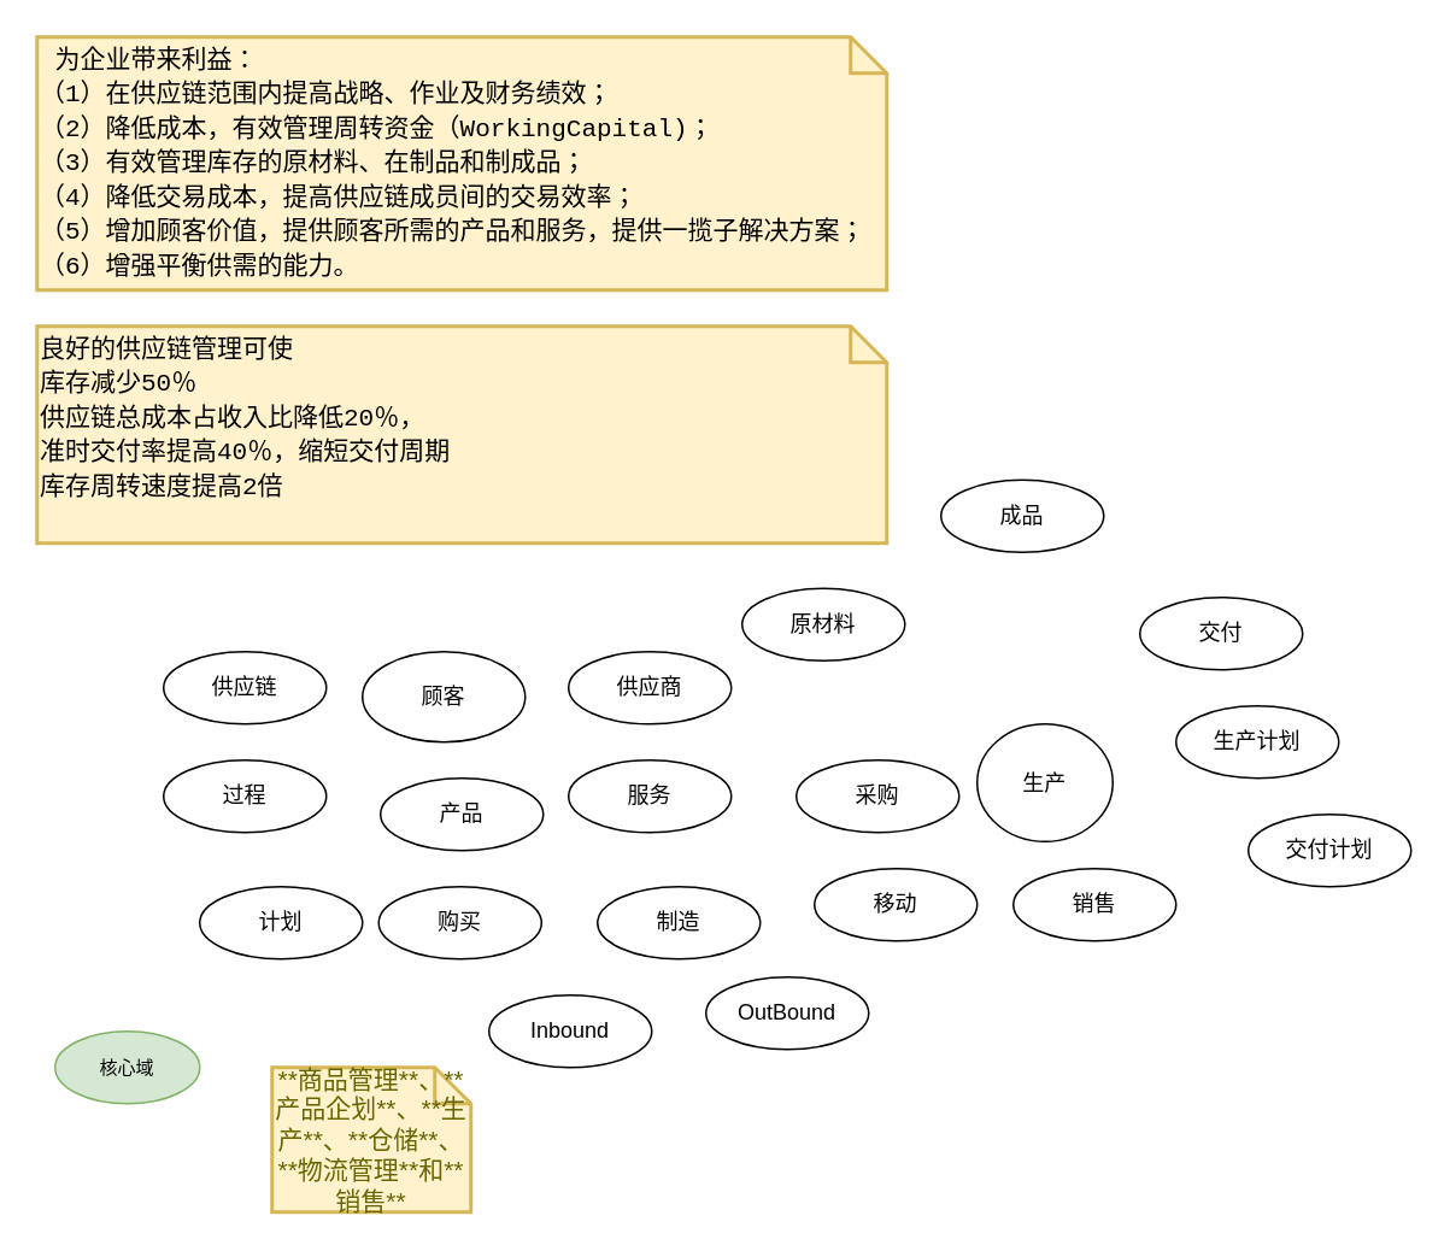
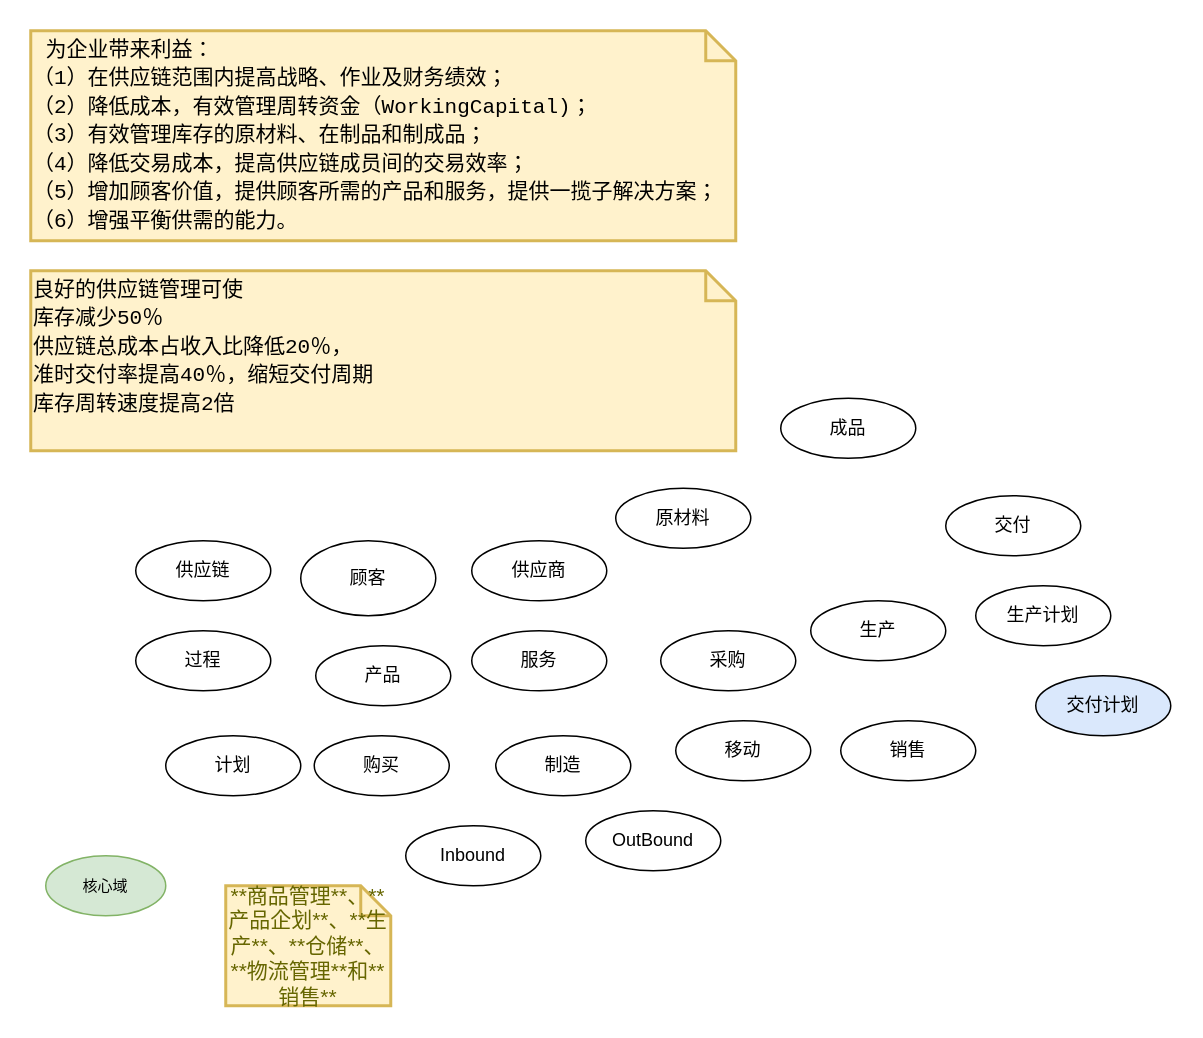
  <mxCell id="0" />
  <mxCell id="1" parent="0" />
  <mxCell id="2" value="供应链" style="ellipse;whiteSpace=wrap;html=1;" vertex="1" parent="1"><mxGeometry x="90" y="360" width="90" height="40" as="geometry" /></mxCell>
  <mxCell id="3" value="顾客" style="ellipse;whiteSpace=wrap;html=1;" vertex="1" parent="1"><mxGeometry x="200" y="360" width="90" height="50" as="geometry" /></mxCell>
  <mxCell id="4" value="供应商" style="ellipse;whiteSpace=wrap;html=1;" vertex="1" parent="1"><mxGeometry x="314" y="360" width="90" height="40" as="geometry" /></mxCell>
  <mxCell id="5" value="过程" style="ellipse;whiteSpace=wrap;html=1;" vertex="1" parent="1"><mxGeometry x="90" y="420" width="90" height="40" as="geometry" /></mxCell>
  <mxCell id="6" value="产品" style="ellipse;whiteSpace=wrap;html=1;" vertex="1" parent="1"><mxGeometry x="210" y="430" width="90" height="40" as="geometry" /></mxCell>
  <mxCell id="7" value="服务" style="ellipse;whiteSpace=wrap;html=1;" vertex="1" parent="1"><mxGeometry x="314" y="420" width="90" height="40" as="geometry" /></mxCell>
  <mxCell id="8" value="原材料" style="ellipse;whiteSpace=wrap;html=1;" vertex="1" parent="1"><mxGeometry x="410" y="325" width="90" height="40" as="geometry" /></mxCell>
  <mxCell id="9" value="采购" style="ellipse;whiteSpace=wrap;html=1;" vertex="1" parent="1"><mxGeometry x="440" y="420" width="90" height="40" as="geometry" /></mxCell>
  <mxCell id="10" value="成品" style="ellipse;whiteSpace=wrap;html=1;" vertex="1" parent="1"><mxGeometry x="520" y="265" width="90" height="40" as="geometry" /></mxCell>
  <mxCell id="11" value="销售" style="ellipse;whiteSpace=wrap;html=1;" vertex="1" parent="1"><mxGeometry x="560" y="480" width="90" height="40" as="geometry" /></mxCell>
  <mxCell id="12" value="计划" style="ellipse;whiteSpace=wrap;html=1;" vertex="1" parent="1"><mxGeometry x="110" y="490" width="90" height="40" as="geometry" /></mxCell>
  <mxCell id="13" value="购买" style="ellipse;whiteSpace=wrap;html=1;" vertex="1" parent="1"><mxGeometry x="209" y="490" width="90" height="40" as="geometry" /></mxCell>
  <mxCell id="14" value="制造" style="ellipse;whiteSpace=wrap;html=1;" vertex="1" parent="1"><mxGeometry x="330" y="490" width="90" height="40" as="geometry" /></mxCell>
  <mxCell id="15" value="移动" style="ellipse;whiteSpace=wrap;html=1;" vertex="1" parent="1"><mxGeometry x="450" y="480" width="90" height="40" as="geometry" /></mxCell>
  <mxCell id="16" value="&lt;div style=&quot;font-family: Consolas, &amp;quot;Courier New&amp;quot;, monospace; font-size: 14px; line-height: 19px;&quot;&gt;&lt;div style=&quot;&quot;&gt;&lt;font color=&quot;#000000&quot;&gt;&amp;nbsp;为企业带来利益：&lt;/font&gt;&lt;/div&gt;&lt;div style=&quot;&quot;&gt;&lt;font color=&quot;#000000&quot;&gt;（1）在供应链范围内提高战略、作业及财务绩效；&lt;/font&gt;&lt;/div&gt;&lt;div style=&quot;&quot;&gt;&lt;font color=&quot;#000000&quot;&gt;（2）降低成本，有效管理周转资金（WorkingCapital)；&lt;/font&gt;&lt;/div&gt;&lt;div style=&quot;&quot;&gt;&lt;font color=&quot;#000000&quot;&gt;（3）有效管理库存的原材料、在制品和制成品；&lt;/font&gt;&lt;/div&gt;&lt;div style=&quot;&quot;&gt;&lt;font color=&quot;#000000&quot;&gt;（4）降低交易成本，提高供应链成员间的交易效率；&lt;/font&gt;&lt;/div&gt;&lt;div style=&quot;&quot;&gt;&lt;font color=&quot;#000000&quot;&gt;（5）增加顾客价值，提供顾客所需的产品和服务，提供一揽子解决方案；&lt;/font&gt;&lt;/div&gt;&lt;div style=&quot;&quot;&gt;&lt;font color=&quot;#000000&quot;&gt;（6）增强平衡供需的能力。&lt;/font&gt;&lt;/div&gt;&lt;/div&gt;" style="shape=note;strokeWidth=2;fontSize=10;size=20;whiteSpace=wrap;html=1;fillColor=#fff2cc;strokeColor=#d6b656;fontColor=#666600;align=left;" vertex="1" parent="1"><mxGeometry x="20" y="20" width="470" height="140" as="geometry" /></mxCell>
  <mxCell id="17" value="&lt;div style=&quot;font-family: Consolas, &amp;quot;Courier New&amp;quot;, monospace; line-height: 19px;&quot;&gt;&lt;font color=&quot;#000000&quot;&gt;良好的供应链管理可使&lt;/font&gt;&lt;/div&gt;&lt;div style=&quot;font-family: Consolas, &amp;quot;Courier New&amp;quot;, monospace; line-height: 19px;&quot;&gt;&lt;font color=&quot;#000000&quot;&gt;库存减少50％&lt;/font&gt;&lt;/div&gt;&lt;div style=&quot;font-family: Consolas, &amp;quot;Courier New&amp;quot;, monospace; line-height: 19px;&quot;&gt;&lt;font color=&quot;#000000&quot;&gt;供应链总成本占收入比降低20％，&lt;/font&gt;&lt;/div&gt;&lt;div style=&quot;font-family: Consolas, &amp;quot;Courier New&amp;quot;, monospace; line-height: 19px;&quot;&gt;&lt;font color=&quot;#000000&quot;&gt;准时交付率提高40％，缩短交付周期&lt;/font&gt;&lt;/div&gt;&lt;div style=&quot;font-family: Consolas, &amp;quot;Courier New&amp;quot;, monospace; line-height: 19px;&quot;&gt;&lt;span style=&quot;color: rgb(0, 0, 0);&quot;&gt;库存周转速度提高2倍&lt;/span&gt;&lt;/div&gt;&lt;span style=&quot;color: rgb(0, 0, 0); font-family: Consolas, &amp;quot;Courier New&amp;quot;, monospace;&quot;&gt;&lt;br&gt;&lt;/span&gt;" style="shape=note;strokeWidth=2;fontSize=14;size=20;whiteSpace=wrap;html=1;fillColor=#fff2cc;strokeColor=#d6b656;fontColor=#666600;labelBackgroundColor=none;align=left;" vertex="1" parent="1"><mxGeometry x="20" y="180" width="470" height="120" as="geometry" /></mxCell>
- <mxCell id="18" value="生产" style="ellipse;whiteSpace=wrap;html=1;" vertex="1" parent="1"><mxGeometry x="540" y="400" width="75" height="65" as="geometry" /></mxCell>
+ <mxCell id="18" value="生产" style="ellipse;whiteSpace=wrap;html=1;" vertex="1" parent="1"><mxGeometry x="540" y="400" width="90" height="40" as="geometry" /></mxCell>
  <mxCell id="19" value="交付" style="ellipse;whiteSpace=wrap;html=1;" vertex="1" parent="1"><mxGeometry x="630" width="90" height="40" as="geometry" y="330" /></mxCell>
  <mxCell id="20" value="生产计划" style="ellipse;whiteSpace=wrap;html=1;" vertex="1" parent="1"><mxGeometry x="650" y="390" width="90" height="40" as="geometry" /></mxCell>
- <mxCell id="21" value="交付计划" style="ellipse;whiteSpace=wrap;html=1;" vertex="1" parent="1"><mxGeometry x="690" y="450" width="90" height="40" as="geometry" /></mxCell>
+ <mxCell id="21" value="交付计划" style="ellipse;whiteSpace=wrap;html=1;fillColor=#dae8fc;" vertex="1" parent="1"><mxGeometry x="690" y="450" width="90" height="40" as="geometry" /></mxCell>
  <mxCell id="22" value="核心域" style="ellipse;whiteSpace=wrap;html=1;labelBackgroundColor=none;fontSize=10;fillColor=#d5e8d4;strokeColor=#82b366;" vertex="1" parent="1"><mxGeometry x="30" y="570" width="80" height="40" as="geometry" /></mxCell>
  <mxCell id="23" value="Inbound" style="ellipse;whiteSpace=wrap;html=1;" vertex="1" parent="1"><mxGeometry x="270" y="550" width="90" height="40" as="geometry" /></mxCell>
  <mxCell id="24" value="OutBound" style="ellipse;whiteSpace=wrap;html=1;" vertex="1" parent="1"><mxGeometry x="390" y="540" width="90" height="40" as="geometry" /></mxCell>
  <mxCell id="25" value="**商品管理**、**产品企划**、**生产**、**仓储**、**物流管理**和**销售**" style="shape=note;strokeWidth=2;fontSize=14;size=20;whiteSpace=wrap;html=1;fillColor=#fff2cc;strokeColor=#d6b656;fontColor=#666600;labelBackgroundColor=none;" vertex="1" parent="1"><mxGeometry x="150" y="590" width="110.0" height="80" as="geometry" /></mxCell>
